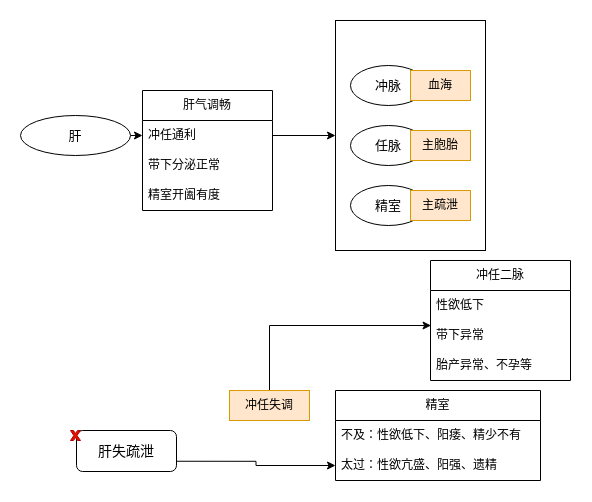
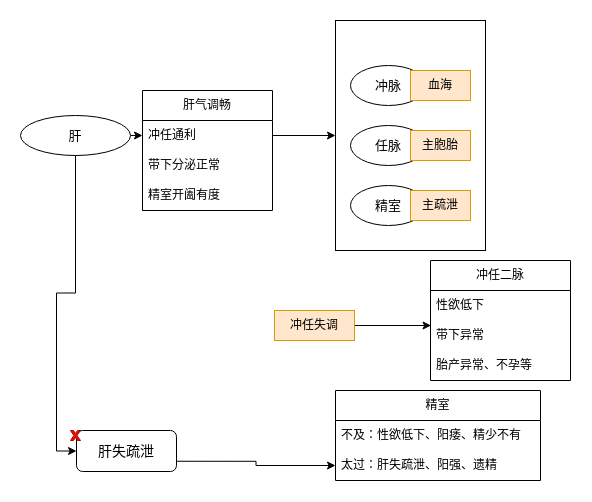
  <mxCell id="0" />
  <mxCell id="1" parent="0" />
  <mxCell id="2" value="" style="rounded=0;whiteSpace=wrap;html=1;" vertex="1" parent="1"><mxGeometry x="335" y="20" width="150" height="230" as="geometry" /></mxCell>
  <mxCell id="3" value="" style="group" vertex="1" connectable="0" parent="1"><mxGeometry x="350" y="65" width="120" height="40" as="geometry" /></mxCell>
  <mxCell id="4" value="冲脉" style="ellipse;whiteSpace=wrap;html=1;fontSize=13;" vertex="1" parent="3"><mxGeometry width="76" height="40" as="geometry" /></mxCell>
  <mxCell id="5" value="血海" style="text;html=1;strokeColor=#d79b00;fillColor=#ffe6cc;align=center;verticalAlign=middle;whiteSpace=wrap;rounded=0;" vertex="1" parent="3"><mxGeometry x="60" y="5" width="60" height="30" as="geometry" /></mxCell>
  <mxCell id="6" value="" style="group" vertex="1" connectable="0" parent="1"><mxGeometry x="350" y="125" width="120" height="40" as="geometry" /></mxCell>
  <mxCell id="7" value="任脉" style="ellipse;whiteSpace=wrap;html=1;fontSize=13;" vertex="1" parent="6"><mxGeometry width="76" height="40" as="geometry" /></mxCell>
  <mxCell id="8" value="主胞胎" style="text;html=1;strokeColor=#d79b00;fillColor=#ffe6cc;align=center;verticalAlign=middle;whiteSpace=wrap;rounded=0;" vertex="1" parent="6"><mxGeometry x="60" y="5" width="60" height="30" as="geometry" /></mxCell>
  <mxCell id="9" value="" style="group" vertex="1" connectable="0" parent="1"><mxGeometry x="350" y="185" width="120" height="40" as="geometry" /></mxCell>
  <mxCell id="10" value="精室" style="ellipse;whiteSpace=wrap;html=1;fontSize=13;" vertex="1" parent="9"><mxGeometry width="76" height="40" as="geometry" /></mxCell>
  <mxCell id="11" value="" style="endArrow=classic;html=1;rounded=0;exitX=1;exitY=0.5;exitDx=0;exitDy=0;" edge="1" parent="9" source="10" target="12"><mxGeometry width="50" height="50" relative="1" as="geometry"><mxPoint x="127" y="21" as="sourcePoint" /><mxPoint x="272" y="20" as="targetPoint" /></mxGeometry></mxCell>
  <mxCell id="12" value="主疏泄" style="text;html=1;strokeColor=#d79b00;fillColor=#ffe6cc;align=center;verticalAlign=middle;whiteSpace=wrap;rounded=0;" vertex="1" parent="9"><mxGeometry x="60" y="5" width="60" height="30" as="geometry" /></mxCell>
  <mxCell id="13" value="" style="endArrow=classic;html=1;rounded=0;exitX=1;exitY=0.5;exitDx=0;exitDy=0;entryX=0;entryY=0.5;entryDx=0;entryDy=0;" edge="1" parent="1" source="15" target="17"><mxGeometry width="50" height="50" relative="1" as="geometry"><mxPoint x="147" y="131" as="sourcePoint" /><mxPoint x="80" y="130" as="targetPoint" /></mxGeometry></mxCell>
+ <mxCell id="14" style="edgeStyle=orthogonalEdgeStyle;rounded=0;orthogonalLoop=1;jettySize=auto;html=1;exitX=0.5;exitY=1;exitDx=0;exitDy=0;entryX=0;entryY=0.5;entryDx=0;entryDy=0;" edge="1" parent="1" source="15" target="26"><mxGeometry relative="1" as="geometry" /></mxCell>
  <mxCell id="15" value="肝" style="ellipse;whiteSpace=wrap;html=1;fontSize=13;" vertex="1" parent="1"><mxGeometry x="20" y="115" width="110" height="40" as="geometry" /></mxCell>
  <mxCell id="16" value="肝气调畅" style="swimlane;fontStyle=0;childLayout=stackLayout;horizontal=1;startSize=30;horizontalStack=0;resizeParent=1;resizeParentMax=0;resizeLast=0;collapsible=1;marginBottom=0;whiteSpace=wrap;html=1;" vertex="1" parent="1"><mxGeometry x="142" y="90" width="130" height="120" as="geometry" /></mxCell>
  <mxCell id="17" value="冲任通利" style="text;strokeColor=none;fillColor=none;align=left;verticalAlign=middle;spacingLeft=4;spacingRight=4;overflow=hidden;points=[[0,0.5],[1,0.5]];portConstraint=eastwest;rotatable=0;whiteSpace=wrap;html=1;" vertex="1" parent="16"><mxGeometry y="30" width="130" height="30" as="geometry" /></mxCell>
  <mxCell id="18" value="带下分泌正常" style="text;strokeColor=none;fillColor=none;align=left;verticalAlign=middle;spacingLeft=4;spacingRight=4;overflow=hidden;points=[[0,0.5],[1,0.5]];portConstraint=eastwest;rotatable=0;whiteSpace=wrap;html=1;" vertex="1" parent="16"><mxGeometry y="60" width="130" height="30" as="geometry" /></mxCell>
  <mxCell id="19" value="精室开阖有度" style="text;strokeColor=none;fillColor=none;align=left;verticalAlign=middle;spacingLeft=4;spacingRight=4;overflow=hidden;points=[[0,0.5],[1,0.5]];portConstraint=eastwest;rotatable=0;whiteSpace=wrap;html=1;" vertex="1" parent="16"><mxGeometry y="90" width="130" height="30" as="geometry" /></mxCell>
  <mxCell id="20" style="edgeStyle=orthogonalEdgeStyle;rounded=0;orthogonalLoop=1;jettySize=auto;html=1;exitX=1;exitY=0.5;exitDx=0;exitDy=0;" edge="1" parent="1" source="17" target="2"><mxGeometry relative="1" as="geometry" /></mxCell>
  <mxCell id="21" value="冲任二脉" style="swimlane;fontStyle=0;childLayout=stackLayout;horizontal=1;startSize=30;horizontalStack=0;resizeParent=1;resizeParentMax=0;resizeLast=0;collapsible=1;marginBottom=0;whiteSpace=wrap;html=1;" vertex="1" parent="1"><mxGeometry x="430" y="260" width="140" height="120" as="geometry" /></mxCell>
  <mxCell id="22" value="性欲低下" style="text;strokeColor=none;fillColor=none;align=left;verticalAlign=middle;spacingLeft=4;spacingRight=4;overflow=hidden;points=[[0,0.5],[1,0.5]];portConstraint=eastwest;rotatable=0;whiteSpace=wrap;html=1;" vertex="1" parent="21"><mxGeometry y="30" width="140" height="30" as="geometry" /></mxCell>
  <mxCell id="23" value="带下异常" style="text;strokeColor=none;fillColor=none;align=left;verticalAlign=middle;spacingLeft=4;spacingRight=4;overflow=hidden;points=[[0,0.5],[1,0.5]];portConstraint=eastwest;rotatable=0;whiteSpace=wrap;html=1;" vertex="1" parent="21"><mxGeometry y="60" width="140" height="30" as="geometry" /></mxCell>
  <mxCell id="24" value="胎产异常、不孕等" style="text;strokeColor=none;fillColor=none;align=left;verticalAlign=middle;spacingLeft=4;spacingRight=4;overflow=hidden;points=[[0,0.5],[1,0.5]];portConstraint=eastwest;rotatable=0;whiteSpace=wrap;html=1;" vertex="1" parent="21"><mxGeometry y="90" width="140" height="30" as="geometry" /></mxCell>
  <mxCell id="25" value="" style="group" vertex="1" connectable="0" parent="1"><mxGeometry x="70" y="430" width="180" height="41" as="geometry" /></mxCell>
  <mxCell id="26" value="肝失疏泄" style="rounded=1;whiteSpace=wrap;html=1;fontSize=14;" vertex="1" parent="25"><mxGeometry x="6" width="100" height="41" as="geometry" /></mxCell>
  <mxCell id="27" value="" style="verticalLabelPosition=bottom;verticalAlign=top;html=1;shape=mxgraph.basic.x;fillColor=#e51400;strokeColor=#B20000;fontColor=#ffffff;" vertex="1" parent="25"><mxGeometry width="10" height="10" as="geometry" /></mxCell>
  <mxCell id="28" style="edgeStyle=orthogonalEdgeStyle;rounded=0;orthogonalLoop=1;jettySize=auto;html=1;entryX=0.004;entryY=0.167;entryDx=0;entryDy=0;entryPerimeter=0;" edge="1" parent="1" source="32" target="23"><mxGeometry relative="1" as="geometry" /></mxCell>
  <mxCell id="29" value="精室" style="swimlane;fontStyle=0;childLayout=stackLayout;horizontal=1;startSize=30;horizontalStack=0;resizeParent=1;resizeParentMax=0;resizeLast=0;collapsible=1;marginBottom=0;whiteSpace=wrap;html=1;" vertex="1" parent="1"><mxGeometry x="335" y="390" width="205" height="90" as="geometry" /></mxCell>
  <mxCell id="30" value="不及：性欲低下、阳痿、精少不有" style="text;strokeColor=none;fillColor=none;align=left;verticalAlign=middle;spacingLeft=4;spacingRight=4;overflow=hidden;points=[[0,0.5],[1,0.5]];portConstraint=eastwest;rotatable=0;whiteSpace=wrap;html=1;" vertex="1" parent="29"><mxGeometry y="30" width="205" height="30" as="geometry" /></mxCell>
- <mxCell id="31" value="太过：性欲亢盛、阳强、遗精" style="text;strokeColor=none;fillColor=none;align=left;verticalAlign=middle;spacingLeft=4;spacingRight=4;overflow=hidden;points=[[0,0.5],[1,0.5]];portConstraint=eastwest;rotatable=0;whiteSpace=wrap;html=1;" vertex="1" parent="29"><mxGeometry y="60" width="205" height="30" as="geometry" /></mxCell>
- <mxCell id="32" value="冲任失调" style="text;html=1;strokeColor=#d79b00;fillColor=#ffe6cc;align=center;verticalAlign=middle;whiteSpace=wrap;rounded=0;" vertex="1" parent="1"><mxGeometry x="229" y="390" width="80" height="30" as="geometry" /></mxCell>
+ <mxCell id="31" value="太过：肝失疏泄、阳强、遗精" style="text;strokeColor=none;fillColor=none;align=left;verticalAlign=middle;spacingLeft=4;spacingRight=4;overflow=hidden;points=[[0,0.5],[1,0.5]];portConstraint=eastwest;rotatable=0;whiteSpace=wrap;html=1;" vertex="1" parent="29"><mxGeometry y="60" width="205" height="30" as="geometry" /></mxCell>
+ <mxCell id="32" value="冲任失调" style="text;html=1;strokeColor=#d79b00;fillColor=#ffe6cc;align=center;verticalAlign=middle;whiteSpace=wrap;rounded=0;" vertex="1" parent="1"><mxGeometry x="274" y="310" width="80" height="30" as="geometry" /></mxCell>
  <mxCell id="33" style="edgeStyle=orthogonalEdgeStyle;rounded=0;orthogonalLoop=1;jettySize=auto;html=1;exitX=1;exitY=0.75;exitDx=0;exitDy=0;entryX=0;entryY=0.5;entryDx=0;entryDy=0;" edge="1" parent="1" source="26" target="31"><mxGeometry relative="1" as="geometry" /></mxCell>
